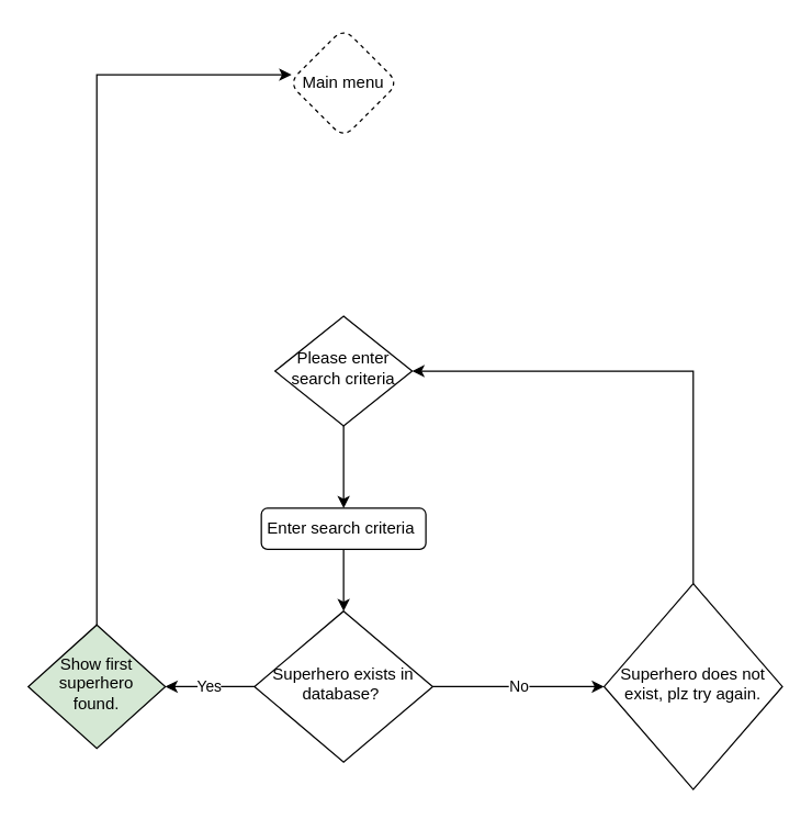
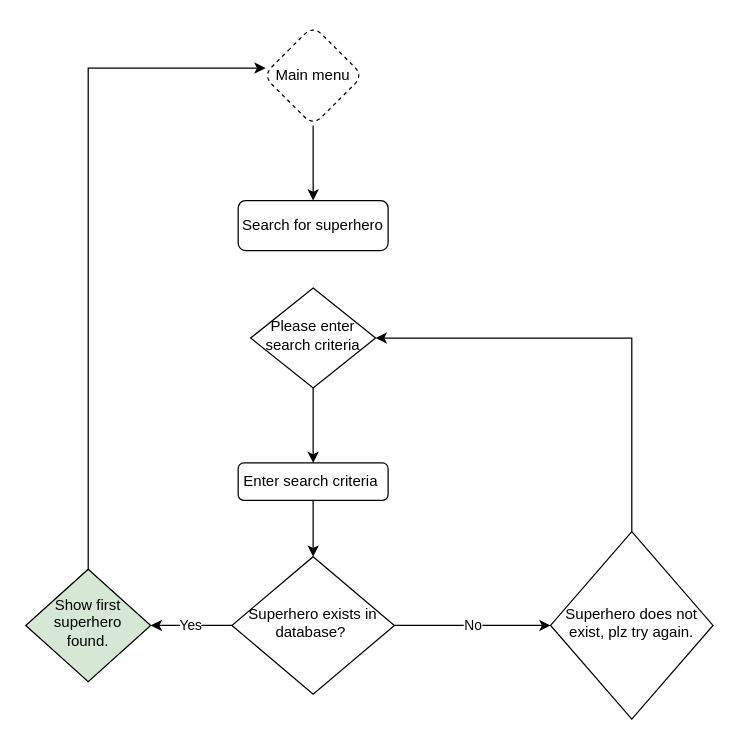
  <mxCell id="0" />
  <mxCell id="1" parent="0" />
+ <mxCell id="2" value="Search for superhero" style="rounded=1;whiteSpace=wrap;html=1;fontSize=12;glass=0;strokeWidth=1;shadow=0;" parent="1" vertex="1"><mxGeometry x="190" y="160" width="120" height="40" as="geometry" /></mxCell>
  <mxCell id="3" style="edgeStyle=orthogonalEdgeStyle;rounded=0;orthogonalLoop=1;jettySize=auto;html=1;entryX=0.5;entryY=0;entryDx=0;entryDy=0;" edge="1" parent="1" source="4" target="9"><mxGeometry relative="1" as="geometry"><mxPoint x="250" y="330" as="targetPoint" /></mxGeometry></mxCell>
  <mxCell id="4" value="Please enter search criteria" style="rhombus;whiteSpace=wrap;html=1;shadow=0;fontFamily=Helvetica;fontSize=12;align=center;strokeWidth=1;spacing=6;spacingTop=-4;" parent="1" vertex="1"><mxGeometry x="200" y="230" width="100" height="80" as="geometry" /></mxCell>
  <mxCell id="5" value="No" style="edgeStyle=orthogonalEdgeStyle;rounded=0;orthogonalLoop=1;jettySize=auto;html=1;" edge="1" parent="1" source="7" target="11"><mxGeometry relative="1" as="geometry" /></mxCell>
  <mxCell id="6" value="Yes" style="edgeStyle=orthogonalEdgeStyle;rounded=0;orthogonalLoop=1;jettySize=auto;html=1;" edge="1" parent="1" source="7" target="13"><mxGeometry relative="1" as="geometry" /></mxCell>
  <mxCell id="7" value="Superhero exists in database?&amp;nbsp;" style="rhombus;whiteSpace=wrap;html=1;shadow=0;fontFamily=Helvetica;fontSize=12;align=center;strokeWidth=1;spacing=6;spacingTop=-4;" parent="1" vertex="1"><mxGeometry x="185" y="445" width="130" height="110" as="geometry" /></mxCell>
  <mxCell id="8" value="" style="edgeStyle=orthogonalEdgeStyle;rounded=0;orthogonalLoop=1;jettySize=auto;html=1;" edge="1" parent="1" source="9" target="7"><mxGeometry relative="1" as="geometry" /></mxCell>
  <mxCell id="9" value="Enter search criteria&amp;nbsp;" style="rounded=1;whiteSpace=wrap;html=1;fontSize=12;glass=0;strokeWidth=1;shadow=0;" vertex="1" parent="1"><mxGeometry x="190" y="370" width="120" height="30" as="geometry" /></mxCell>
  <mxCell id="10" value="" style="edgeStyle=orthogonalEdgeStyle;rounded=0;orthogonalLoop=1;jettySize=auto;html=1;entryX=1;entryY=0.5;entryDx=0;entryDy=0;" edge="1" parent="1" source="11" target="4"><mxGeometry relative="1" as="geometry"><mxPoint x="505" y="270" as="targetPoint" /><Array as="points"><mxPoint x="505" y="270" /></Array></mxGeometry></mxCell>
  <mxCell id="11" value="Superhero does not exist, plz try again." style="rhombus;whiteSpace=wrap;html=1;shadow=0;strokeWidth=1;spacing=6;spacingTop=-4;" vertex="1" parent="1"><mxGeometry x="440" y="425" width="130" height="150" as="geometry" /></mxCell>
  <mxCell id="12" value="" style="edgeStyle=orthogonalEdgeStyle;rounded=0;orthogonalLoop=1;jettySize=auto;html=1;entryX=0.025;entryY=0.425;entryDx=0;entryDy=0;entryPerimeter=0;" edge="1" parent="1" source="13" target="15"><mxGeometry relative="1" as="geometry"><mxPoint x="70" y="340" as="targetPoint" /><Array as="points"><mxPoint x="70" y="54" /></Array></mxGeometry></mxCell>
  <mxCell id="13" value="Show first superhero found." style="rhombus;whiteSpace=wrap;html=1;shadow=0;strokeWidth=1;spacing=6;spacingTop=-4;fillColor=#d5e8d4;" vertex="1" parent="1"><mxGeometry x="20" y="455" width="100" height="90" as="geometry" /></mxCell>
+ <mxCell id="14" value="" style="edgeStyle=orthogonalEdgeStyle;rounded=0;orthogonalLoop=1;jettySize=auto;html=1;" edge="1" parent="1" source="15" target="2"><mxGeometry relative="1" as="geometry" /></mxCell>
  <mxCell id="15" value="Main menu" style="rhombus;whiteSpace=wrap;html=1;rounded=1;glass=0;strokeWidth=1;shadow=0;dashed=1;" vertex="1" parent="1"><mxGeometry x="210" y="20" width="80" height="80" as="geometry" /></mxCell>
